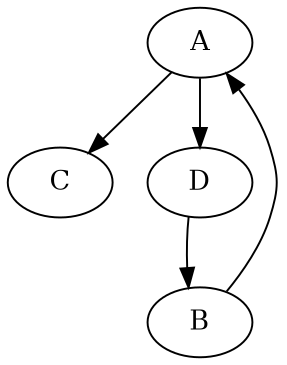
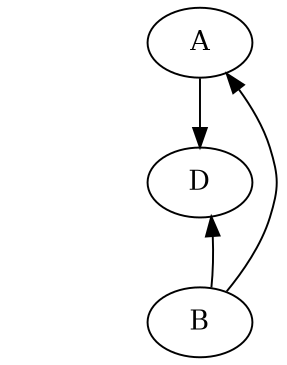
  digraph {
    n1 [label=A]
-   n2 [label=C]
    n3 [label=D]
    n4 [label=B]
-   n1 -> n2
    n1 -> n3
-   n3 -> n4
+   n4 -> n3
    n4 -> n1
  }
